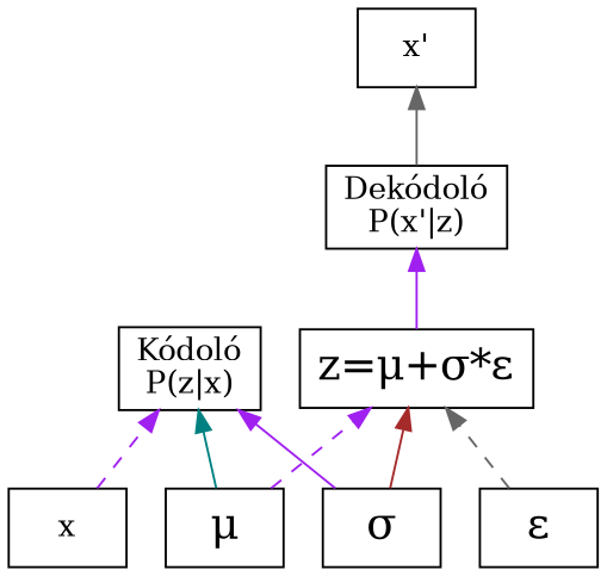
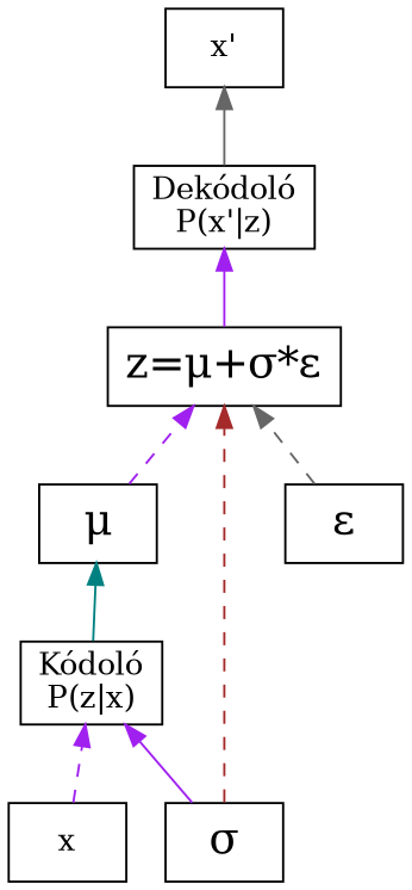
  digraph {
    rankdir=BT
    node [shape=rectangle]
    edge [color=purple style=solid]
    n1 [label=x]
    n2 [label="Kódoló\nP(z|x)"]
    n3 [fontsize=20 label="μ"]
    n4 [label="x'"]
    n5 [fontsize=20 label="z=μ+σ*ε"]
    n6 [fontsize=20 label="σ"]
    n7 [label="Dekódoló\nP(x'|z)"]
    n8 [fontsize=20 label="ε"]
    n1 -> n2 [style=dashed]
-   n3 -> n2 [color=teal]
+   n2 -> n3 [color=teal]
    n3 -> n5 [style=dashed]
    n5 -> n7
    n6 -> n2
-   n6 -> n5 [color=brown]
+   n6 -> n5 [color=brown style=dashed]
    n7 -> n4 [color=gray40]
    n8 -> n5 [color=gray40 style=dashed]
  }
